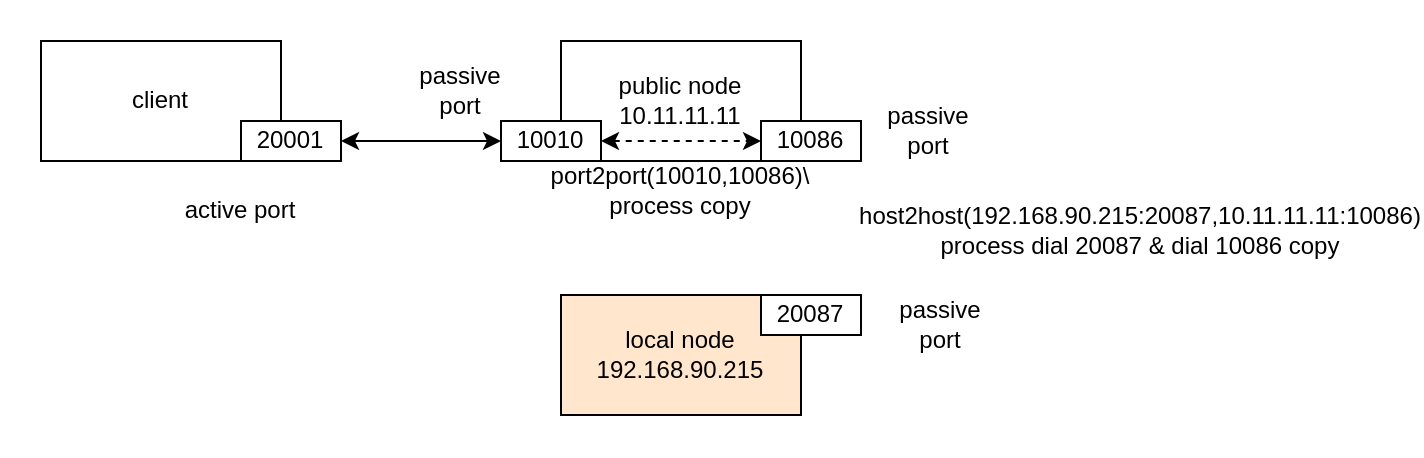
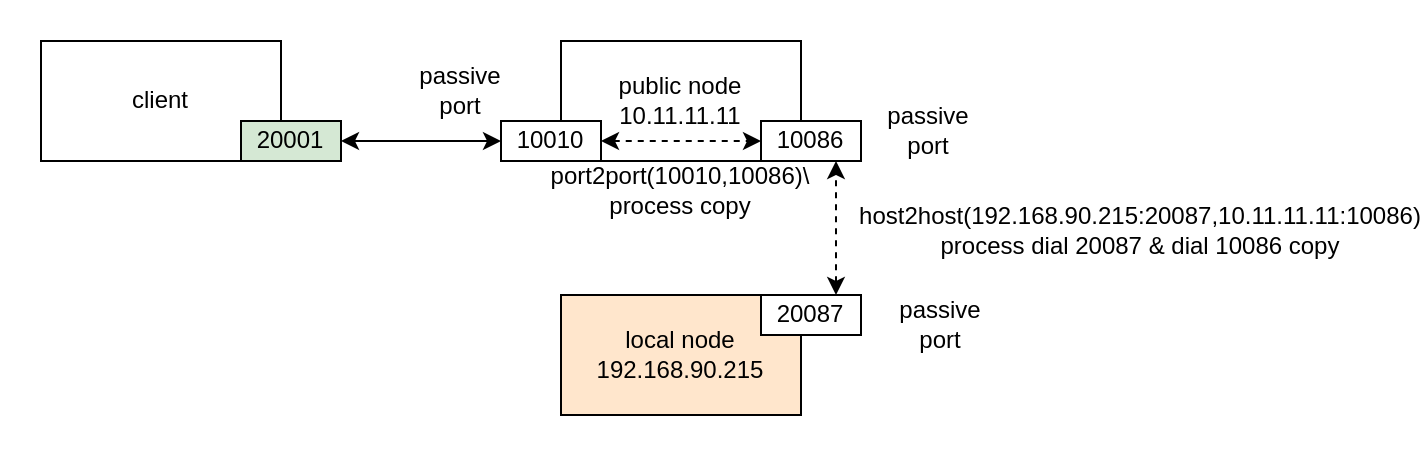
  <mxCell id="0" />
  <mxCell id="1" parent="0" />
  <mxCell id="2" value="public node&lt;br&gt;10.11.11.11" style="rounded=0;whiteSpace=wrap;html=1;" vertex="1" parent="1"><mxGeometry x="280" y="20" width="120" height="60" as="geometry" /></mxCell>
  <mxCell id="3" value="10086" style="rounded=0;whiteSpace=wrap;html=1;" vertex="1" parent="1"><mxGeometry x="380" y="60" width="50" height="20" as="geometry" /></mxCell>
  <mxCell id="4" value="10010" style="rounded=0;whiteSpace=wrap;html=1;" vertex="1" parent="1"><mxGeometry x="250" y="60" width="50" height="20" as="geometry" /></mxCell>
  <mxCell id="5" value="local node&lt;br&gt;192.168.90.215" style="rounded=0;whiteSpace=wrap;html=1;fillColor=#ffe6cc;" vertex="1" parent="1"><mxGeometry x="280" y="147" width="120" height="60" as="geometry" /></mxCell>
  <mxCell id="6" value="20087" style="rounded=0;whiteSpace=wrap;html=1;" vertex="1" parent="1"><mxGeometry x="380" y="147" width="50" height="20" as="geometry" /></mxCell>
  <mxCell id="7" value="client" style="rounded=0;whiteSpace=wrap;html=1;" vertex="1" parent="1"><mxGeometry x="20" y="20" width="120" height="60" as="geometry" /></mxCell>
- <mxCell id="8" value="20001" style="rounded=0;whiteSpace=wrap;html=1;" vertex="1" parent="1"><mxGeometry x="120" y="60" width="50" height="20" as="geometry" /></mxCell>
+ <mxCell id="8" value="20001" style="rounded=0;whiteSpace=wrap;html=1;fillColor=#d5e8d4;" vertex="1" parent="1"><mxGeometry x="120" y="60" width="50" height="20" as="geometry" /></mxCell>
+ <mxCell id="9" value="" style="endArrow=classic;startArrow=classic;html=1;rounded=0;entryX=0.75;entryY=1;entryDx=0;entryDy=0;exitX=0.75;exitY=0;exitDx=0;exitDy=0;dashed=1;" edge="1" parent="1" source="6" target="3"><mxGeometry width="50" height="50" relative="1" as="geometry"><mxPoint x="510" y="210" as="sourcePoint" /><mxPoint x="560" y="160" as="targetPoint" /></mxGeometry></mxCell>
  <mxCell id="10" value="" style="endArrow=classic;startArrow=classic;html=1;rounded=0;exitX=1;exitY=0.5;exitDx=0;exitDy=0;" edge="1" parent="1" source="8"><mxGeometry width="50" height="50" relative="1" as="geometry"><mxPoint x="200" y="120" as="sourcePoint" /><mxPoint x="250" y="70" as="targetPoint" /></mxGeometry></mxCell>
  <mxCell id="11" value="port2port(10010,10086)\&lt;br&gt;process copy" style="text;html=1;strokeColor=none;fillColor=none;align=center;verticalAlign=middle;whiteSpace=wrap;rounded=0;" vertex="1" parent="1"><mxGeometry x="310" y="80" width="60" height="30" as="geometry" /></mxCell>
  <mxCell id="12" value="" style="endArrow=classic;startArrow=classic;html=1;rounded=0;exitX=1;exitY=0.5;exitDx=0;exitDy=0;dashed=1;" edge="1" parent="1" source="4"><mxGeometry width="50" height="50" relative="1" as="geometry"><mxPoint x="330" y="120" as="sourcePoint" /><mxPoint x="380" y="70" as="targetPoint" /></mxGeometry></mxCell>
  <mxCell id="13" value="host2host(192.168.90.215:20087,10.11.11.11:10086)&lt;br&gt;process dial 20087 &amp;amp; dial 10086 copy" style="text;html=1;strokeColor=none;fillColor=none;align=center;verticalAlign=middle;whiteSpace=wrap;rounded=0;" vertex="1" parent="1"><mxGeometry x="540" y="100" width="60" height="30" as="geometry" /></mxCell>
  <mxCell id="14" value="passive port" style="text;html=1;strokeColor=none;fillColor=none;align=center;verticalAlign=middle;whiteSpace=wrap;rounded=0;" vertex="1" parent="1"><mxGeometry x="434" y="50" width="60" height="30" as="geometry" /></mxCell>
  <mxCell id="15" value="passive port" style="text;html=1;strokeColor=none;fillColor=none;align=center;verticalAlign=middle;whiteSpace=wrap;rounded=0;" vertex="1" parent="1"><mxGeometry x="200" y="30" width="60" height="30" as="geometry" /></mxCell>
- <mxCell id="16" value="active port" style="text;html=1;strokeColor=none;fillColor=none;align=center;verticalAlign=middle;whiteSpace=wrap;rounded=0;" vertex="1" parent="1"><mxGeometry x="90" y="90" width="60" height="30" as="geometry" /></mxCell>
  <mxCell id="17" value="passive port" style="text;html=1;strokeColor=none;fillColor=none;align=center;verticalAlign=middle;whiteSpace=wrap;rounded=0;" vertex="1" parent="1"><mxGeometry x="440" y="147" width="60" height="30" as="geometry" /></mxCell>
